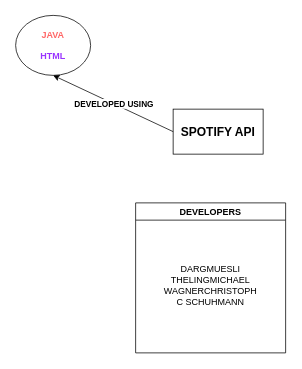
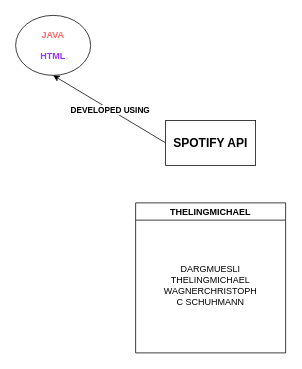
  <mxCell id="0" />
  <mxCell id="1" parent="0" />
- <mxCell id="2" value="SPOTIFY API" style="rounded=0;whiteSpace=wrap;html=1;spacing=2;fontSize=16;fontStyle=1" vertex="1" parent="1"><mxGeometry x="230" y="145" width="120" height="60" as="geometry" /></mxCell>
+ <mxCell id="2" value="SPOTIFY API" style="rounded=0;whiteSpace=wrap;html=1;spacing=2;fontSize=16;fontStyle=1" vertex="1" parent="1"><mxGeometry x="220" y="160" width="120" height="60" as="geometry" /></mxCell>
  <mxCell id="3" value="&lt;div&gt;&lt;font style=&quot;color: rgb(255, 102, 102);&quot;&gt;&lt;b&gt;JAVA&lt;/b&gt;&lt;/font&gt;&lt;/div&gt;&lt;div&gt;&lt;br&gt;&lt;/div&gt;&lt;div&gt;&lt;font style=&quot;color: rgb(153, 51, 255);&quot;&gt;&lt;b&gt;HTML&lt;/b&gt;&lt;/font&gt;&lt;/div&gt;" style="ellipse;whiteSpace=wrap;html=1;" vertex="1" parent="1"><mxGeometry x="20" y="20" width="100" height="80" as="geometry" /></mxCell>
  <mxCell id="4" value="" style="endArrow=classic;html=1;rounded=0;entryX=0.5;entryY=1;entryDx=0;entryDy=0;exitX=0;exitY=0.5;exitDx=0;exitDy=0;" edge="1" parent="1" source="2" target="3"><mxGeometry relative="1" as="geometry"><mxPoint x="230" y="210" as="sourcePoint" /><mxPoint x="390" y="210" as="targetPoint" /></mxGeometry></mxCell>
  <mxCell id="5" value="&lt;b&gt;DEVELOPED USING&lt;/b&gt;" style="edgeLabel;resizable=0;html=1;;align=center;verticalAlign=middle;" connectable="0" vertex="1" parent="4"><mxGeometry relative="1" as="geometry" /></mxCell>
- <mxCell id="6" value="DEVELOPERS" style="swimlane;whiteSpace=wrap;html=1;" vertex="1" parent="1"><mxGeometry x="180" y="270" width="200" height="200" as="geometry"><mxRectangle x="290" y="880" width="120" height="30" as="alternateBounds" /></mxGeometry></mxCell>
+ <mxCell id="6" value="THELINGMICHAEL" style="swimlane;whiteSpace=wrap;html=1;" vertex="1" parent="1"><mxGeometry x="180" y="270" width="200" height="200" as="geometry"><mxRectangle x="290" y="880" width="120" height="30" as="alternateBounds" /></mxGeometry></mxCell>
  <mxCell id="7" value="DARGMUESLI&lt;div&gt;THELINGMICHAEL&lt;/div&gt;&lt;div&gt;WAGNERCHRISTOPH&lt;/div&gt;&lt;div&gt;C SCHUHMANN&lt;/div&gt;" style="text;html=1;align=center;verticalAlign=middle;whiteSpace=wrap;rounded=0;" vertex="1" parent="6"><mxGeometry y="20" width="200" height="180" as="geometry" /></mxCell>
